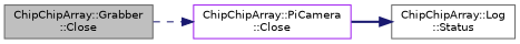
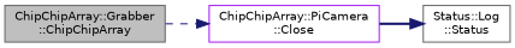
  digraph {
    rankdir=LR
    node [color=gray40 fillcolor=white fontname=Helvetica fontsize=10 shape=record style=filled]
    edge [color=midnightblue fontname=Helvetica fontsize=10 labelfontname=Helvetica labelfontsize=10]
-   n1 [fillcolor=grey75 fontcolor=black height=0.2 label="ChipChipArray::Grabber\l::Close" width=0.4]
+   n1 [fillcolor=grey75 fontcolor=black height=0.2 label="ChipChipArray::Grabber\l::ChipChipArray" width=0.4]
    n2 [color=purple height=0.2 label="ChipChipArray::PiCamera\l::Close" width=0.4]
-   n3 [height=0.2 label="ChipChipArray::Log\l::Status" width=0.4]
+   n3 [height=0.2 label="Status::Log\l::Status" width=0.4]
    n1 -> n2 [style=dashed]
    n2 -> n3 [style=bold]
  }
